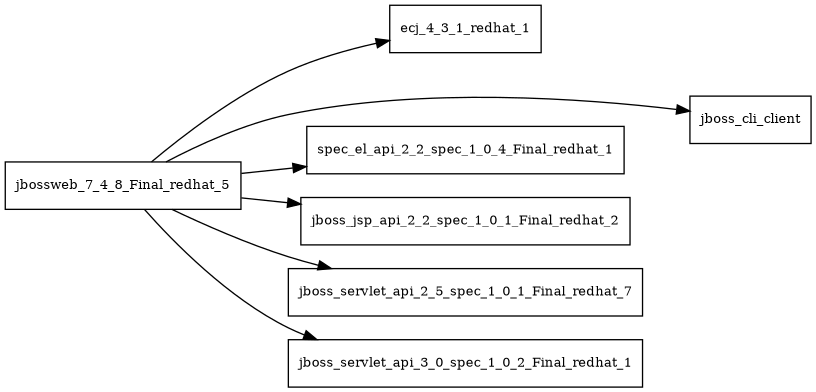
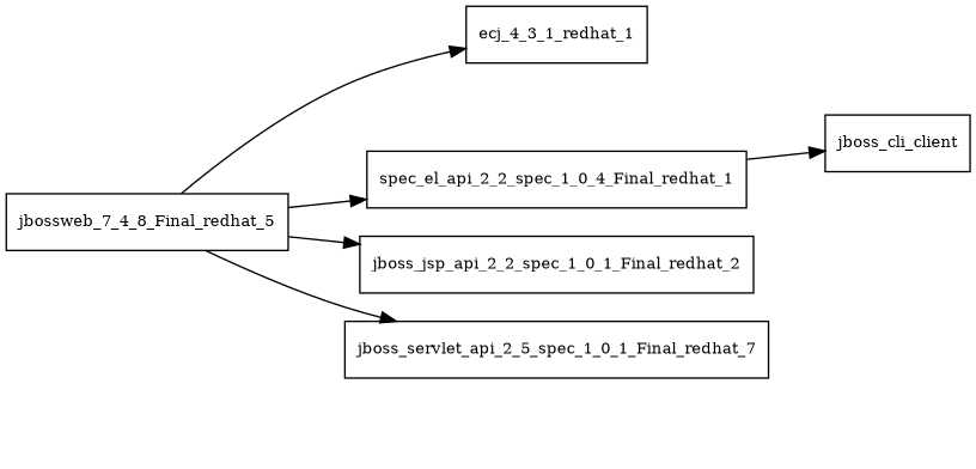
  digraph {
    rankdir=LR
    node [fontsize=10.0 shape=box]
    n1 [label=jbossweb_7_4_8_Final_redhat_5]
    ecj_4_3_1_redhat_1
    jboss_cli_client
    n4 [label=spec_el_api_2_2_spec_1_0_4_Final_redhat_1]
    jboss_jsp_api_2_2_spec_1_0_1_Final_redhat_2
    n6 [label=jboss_servlet_api_2_5_spec_1_0_1_Final_redhat_7]
-   jboss_servlet_api_3_0_spec_1_0_2_Final_redhat_1
    n1 -> ecj_4_3_1_redhat_1
-   n1 -> jboss_cli_client
+   n4 -> jboss_cli_client
    n1 -> n4
    n1 -> jboss_jsp_api_2_2_spec_1_0_1_Final_redhat_2
    n1 -> n6
-   n1 -> jboss_servlet_api_3_0_spec_1_0_2_Final_redhat_1
  }
